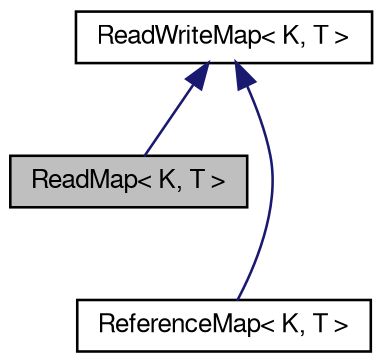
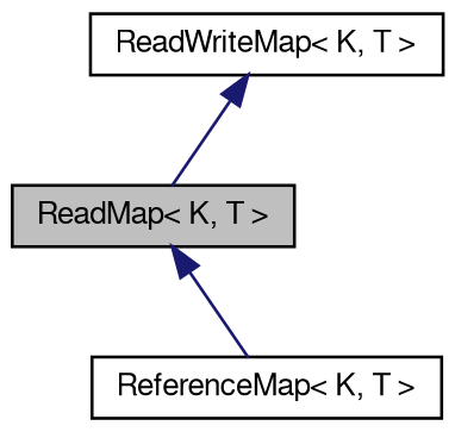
  digraph {
    node [color=black fillcolor=white fontname=FreeSans fontsize=10 shape=record style=filled]
    edge [color=midnightblue dir=back fontname=FreeSans fontsize=10 labelfontname=FreeSans labelfontsize=10 style=solid]
    n1 [fillcolor=grey75 fontcolor=black height=0.2 label="ReadMap\< K, T \>" width=0.4]
    n2 [height=0.2 label="ReadWriteMap\< K, T \>" width=0.4]
    n3 [height=0.2 label="ReferenceMap\< K, T \>" width=0.4]
    n2 -> n1
-   n2 -> n3
+   n1 -> n3
  }
